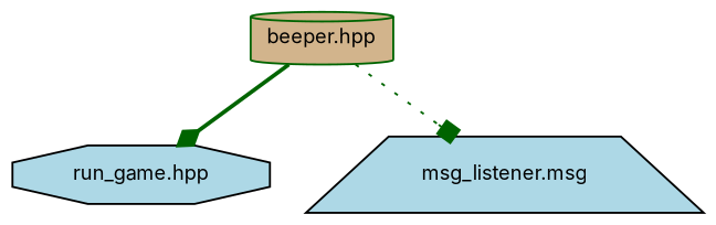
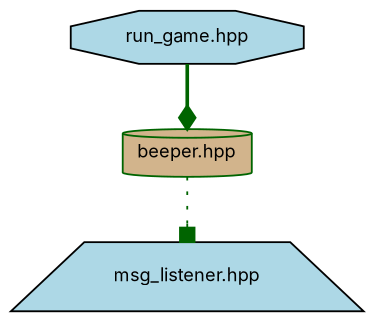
  digraph {
    fontname=Inter
    node [color=black fillcolor=lightblue fontname=Inter fontsize=10 style=filled]
    edge [color=darkgreen fontname=Inter fontsize=10 labelfontname=Helvetica labelfontsize=10]
    n1 [fontcolor=black height=0.2 label="run_game.hpp" shape=octagon width=0.4]
    n2 [color=darkgreen fillcolor=tan height=0.2 label="beeper.hpp" shape=cylinder width=0.4]
-   n3 [height=0.2 label="msg_listener.msg" shape=trapezium width=0.4]
-   n2 -> n1 [arrowhead=diamond style=bold]
+   n3 [height=0.2 label="msg_listener.hpp" shape=trapezium width=0.4]
+   n1 -> n2 [arrowhead=diamond style=bold]
    n2 -> n3 [arrowhead=box style=dotted]
  }
